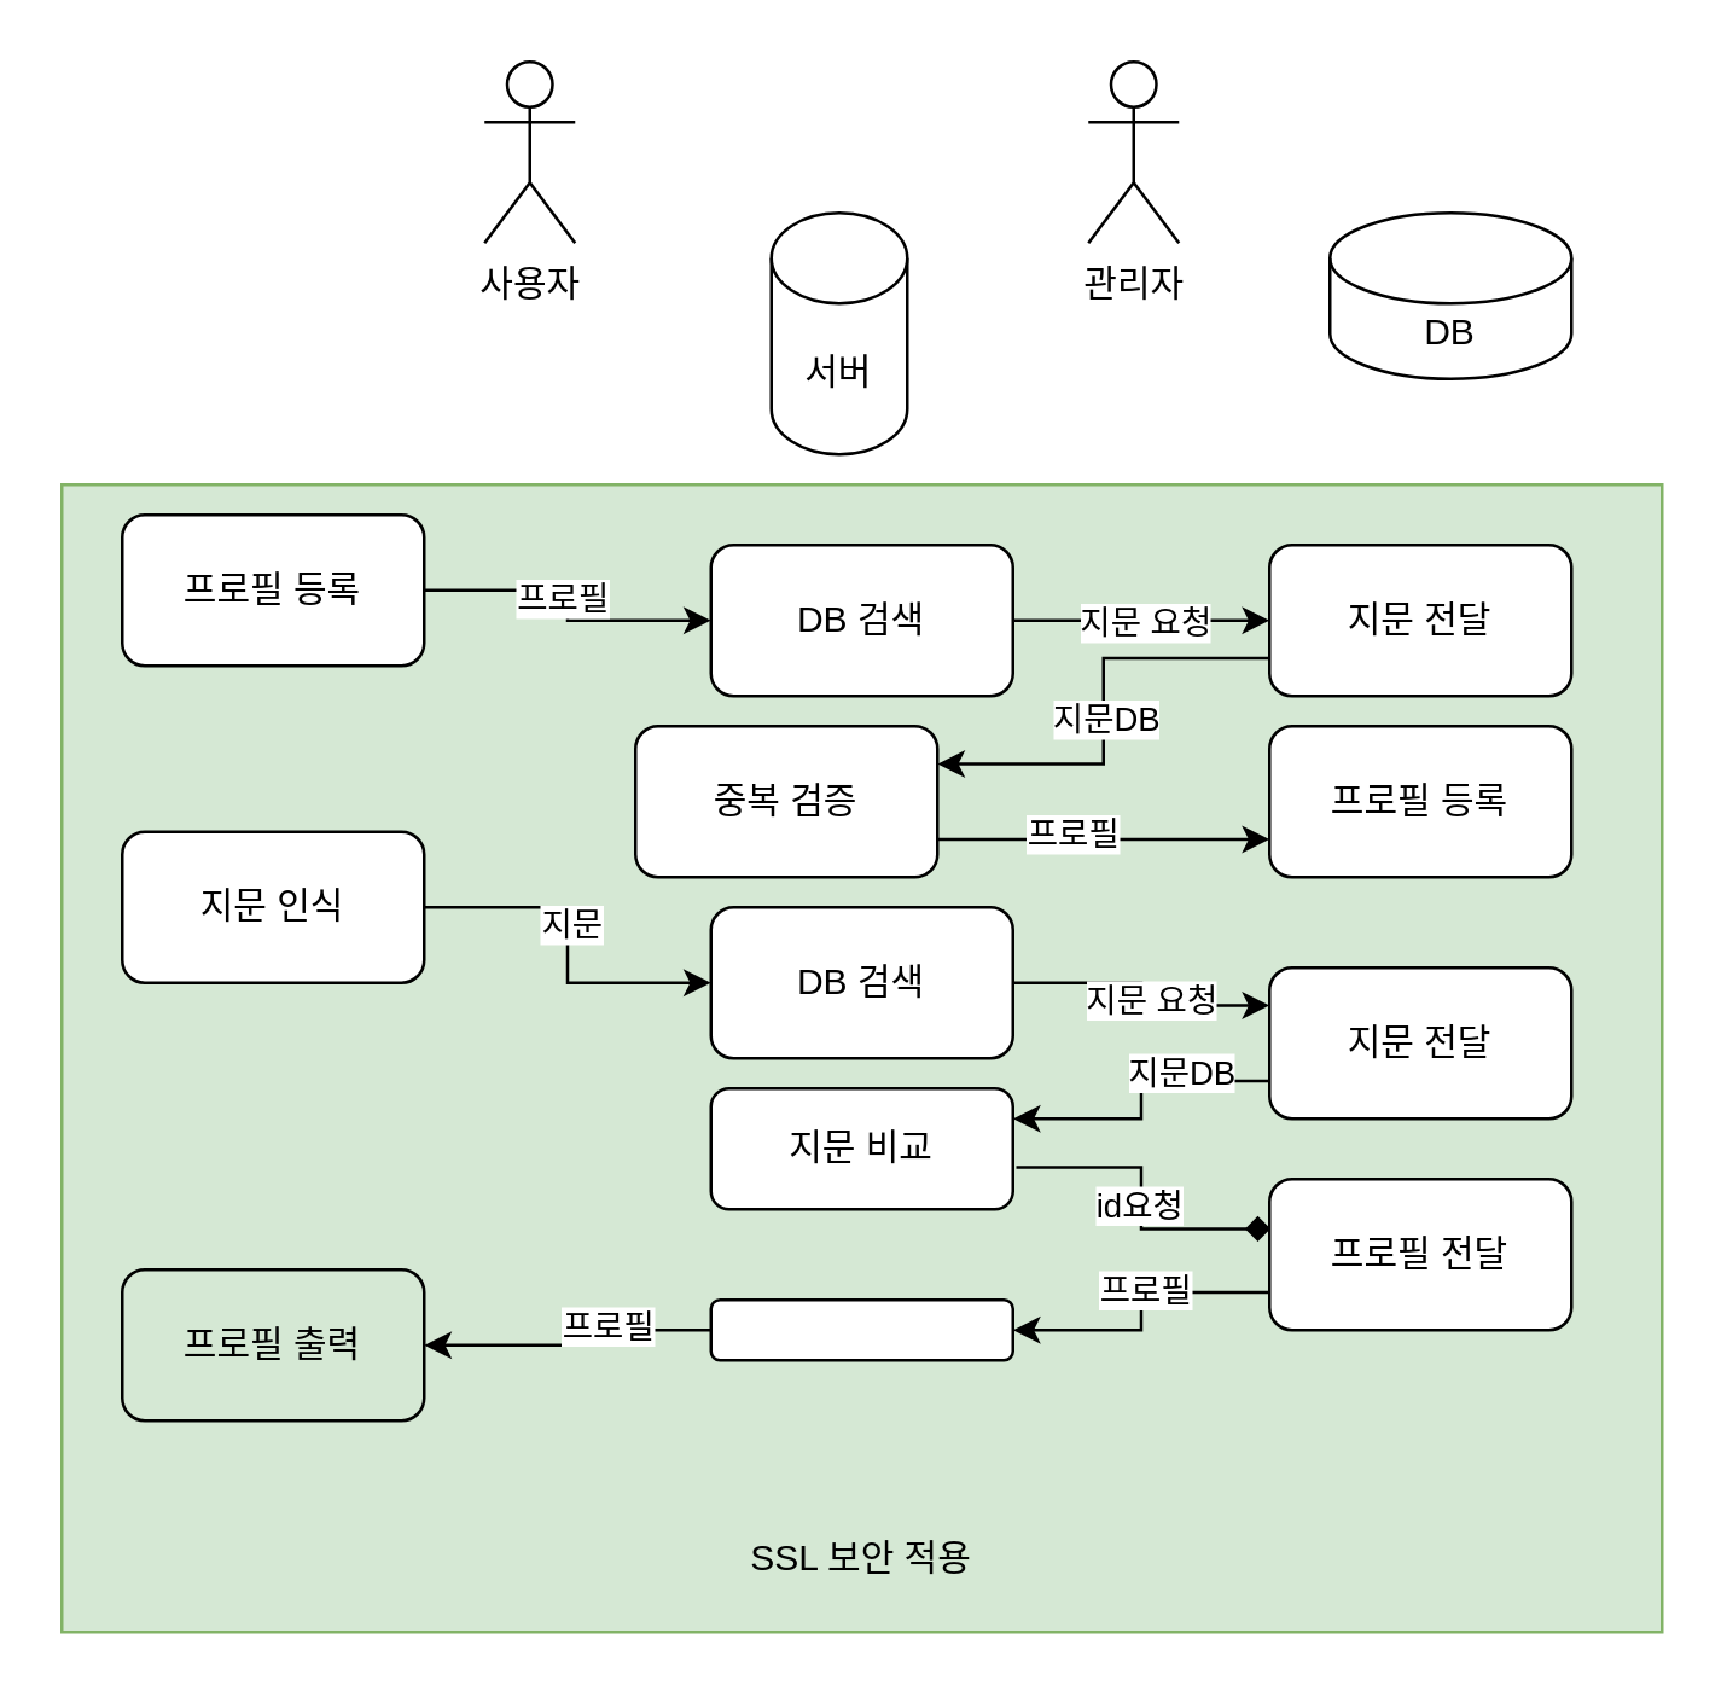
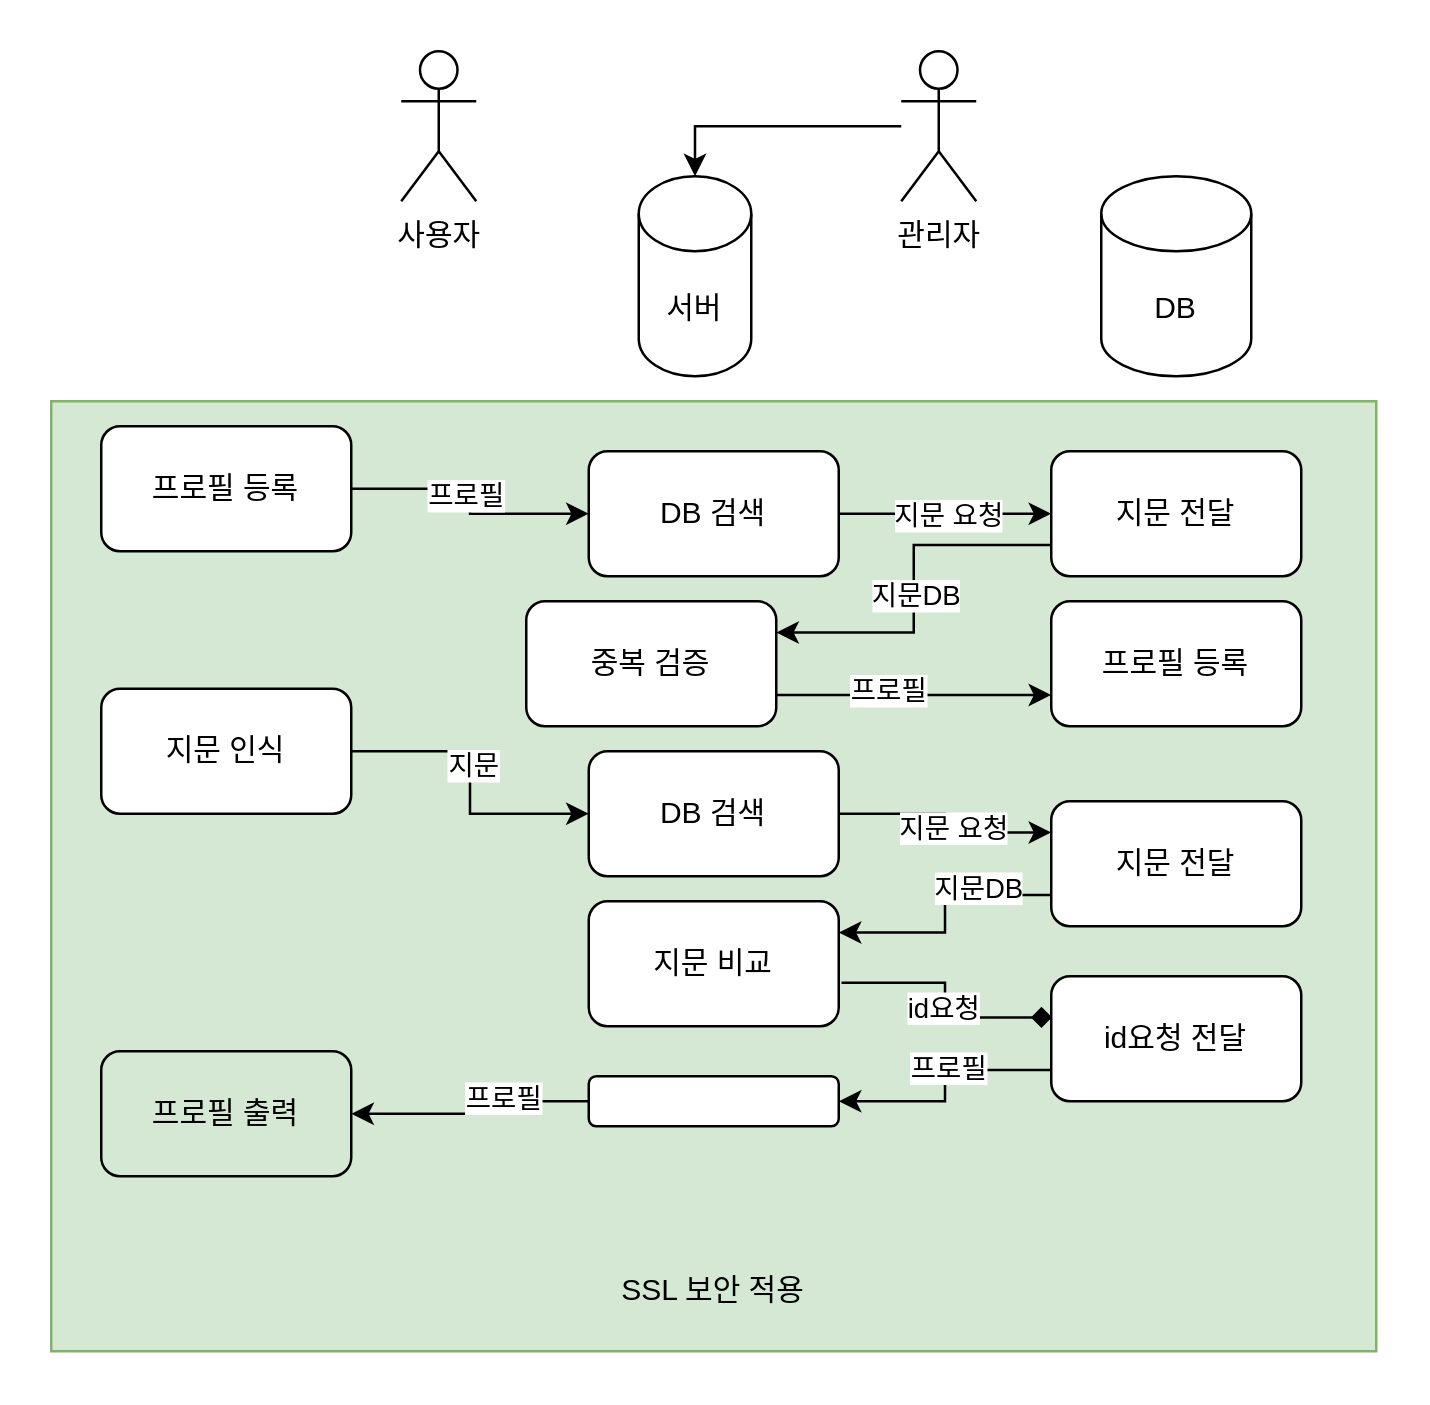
  <mxCell id="0" />
  <mxCell id="1" parent="0" />
  <mxCell id="2" value="&lt;br&gt;&lt;br&gt;&lt;br&gt;&lt;br&gt;&lt;br&gt;&lt;br&gt;&lt;br&gt;&lt;br&gt;&lt;br&gt;&lt;br&gt;&lt;br&gt;&lt;br&gt;&lt;br&gt;&lt;br&gt;&lt;br&gt;&lt;br&gt;&lt;br&gt;&lt;br&gt;&lt;br&gt;&lt;br&gt;&lt;br&gt;&lt;br&gt;&lt;br&gt;SSL 보안 적용" style="rounded=0;whiteSpace=wrap;html=1;fillColor=#d5e8d4;strokeColor=#82b366;" vertex="1" parent="1"><mxGeometry x="20" y="160" width="530" height="380" as="geometry" /></mxCell>
  <mxCell id="3" value="사용자" style="shape=umlActor;verticalLabelPosition=bottom;verticalAlign=top;html=1;outlineConnect=0;" vertex="1" parent="1"><mxGeometry x="160" y="20" width="30" height="60" as="geometry" /></mxCell>
  <mxCell id="4" value="관리자" style="shape=umlActor;verticalLabelPosition=bottom;verticalAlign=top;html=1;outlineConnect=0;" vertex="1" parent="1"><mxGeometry x="360" y="20" width="30" height="60" as="geometry" /></mxCell>
  <mxCell id="5" style="edgeStyle=orthogonalEdgeStyle;rounded=0;orthogonalLoop=1;jettySize=auto;html=1;" edge="1" parent="1" source="7" target="10"><mxGeometry relative="1" as="geometry" /></mxCell>
  <mxCell id="6" value="프로필" style="edgeLabel;html=1;align=center;verticalAlign=middle;resizable=0;points=[];" vertex="1" connectable="0" parent="5"><mxGeometry x="-0.138" y="-2" relative="1" as="geometry"><mxPoint as="offset" /></mxGeometry></mxCell>
  <mxCell id="7" value="프로필 등록" style="rounded=1;whiteSpace=wrap;html=1;" vertex="1" parent="1"><mxGeometry x="40" y="170" width="100" height="50" as="geometry" /></mxCell>
  <mxCell id="8" style="edgeStyle=orthogonalEdgeStyle;rounded=0;orthogonalLoop=1;jettySize=auto;html=1;entryX=0;entryY=0.5;entryDx=0;entryDy=0;" edge="1" parent="1" source="10" target="17"><mxGeometry relative="1" as="geometry" /></mxCell>
  <mxCell id="9" value="지문 요청" style="edgeLabel;html=1;align=center;verticalAlign=middle;resizable=0;points=[];" vertex="1" connectable="0" parent="8"><mxGeometry x="0.001" relative="1" as="geometry"><mxPoint as="offset" /></mxGeometry></mxCell>
  <mxCell id="10" value="DB 검색" style="rounded=1;whiteSpace=wrap;html=1;" vertex="1" parent="1"><mxGeometry x="235" y="180" width="100" height="50" as="geometry" /></mxCell>
  <mxCell id="11" style="edgeStyle=orthogonalEdgeStyle;rounded=0;orthogonalLoop=1;jettySize=auto;html=1;entryX=0;entryY=0.5;entryDx=0;entryDy=0;" edge="1" parent="1" source="13" target="24"><mxGeometry relative="1" as="geometry" /></mxCell>
  <mxCell id="12" value="지문" style="edgeLabel;html=1;align=center;verticalAlign=middle;resizable=0;points=[];" vertex="1" connectable="0" parent="11"><mxGeometry x="-0.117" y="1" relative="1" as="geometry"><mxPoint as="offset" /></mxGeometry></mxCell>
  <mxCell id="13" value="지문 인식" style="rounded=1;whiteSpace=wrap;html=1;" vertex="1" parent="1"><mxGeometry x="40" y="275" width="100" height="50" as="geometry" /></mxCell>
  <mxCell id="14" value="프로필 출력" style="rounded=1;whiteSpace=wrap;html=1;fillColor=#d5e8d4;" vertex="1" parent="1"><mxGeometry x="40" y="420" width="100" height="50" as="geometry" /></mxCell>
  <mxCell id="15" style="edgeStyle=orthogonalEdgeStyle;rounded=0;orthogonalLoop=1;jettySize=auto;html=1;entryX=1;entryY=0.25;entryDx=0;entryDy=0;exitX=0;exitY=0.75;exitDx=0;exitDy=0;" edge="1" parent="1" source="17" target="20"><mxGeometry relative="1" as="geometry" /></mxCell>
  <mxCell id="16" value="지문DB" style="edgeLabel;html=1;align=center;verticalAlign=middle;resizable=0;points=[];" vertex="1" connectable="0" parent="15"><mxGeometry x="0.037" relative="1" as="geometry"><mxPoint as="offset" /></mxGeometry></mxCell>
  <mxCell id="17" value="지문 전달" style="rounded=1;whiteSpace=wrap;html=1;" vertex="1" parent="1"><mxGeometry x="420" y="180" width="100" height="50" as="geometry" /></mxCell>
  <mxCell id="18" style="edgeStyle=orthogonalEdgeStyle;rounded=0;orthogonalLoop=1;jettySize=auto;html=1;entryX=0;entryY=0.75;entryDx=0;entryDy=0;exitX=1;exitY=0.75;exitDx=0;exitDy=0;" edge="1" parent="1" source="20" target="21"><mxGeometry relative="1" as="geometry" /></mxCell>
  <mxCell id="19" value="프로필" style="edgeLabel;html=1;align=center;verticalAlign=middle;resizable=0;points=[];" vertex="1" connectable="0" parent="18"><mxGeometry x="-0.194" y="2" relative="1" as="geometry"><mxPoint as="offset" /></mxGeometry></mxCell>
  <mxCell id="20" value="중복 검증" style="rounded=1;whiteSpace=wrap;html=1;" vertex="1" parent="1"><mxGeometry x="210" y="240" width="100" height="50" as="geometry" /></mxCell>
  <mxCell id="21" value="프로필 등록" style="rounded=1;whiteSpace=wrap;html=1;" vertex="1" parent="1"><mxGeometry x="420" y="240" width="100" height="50" as="geometry" /></mxCell>
  <mxCell id="22" style="edgeStyle=orthogonalEdgeStyle;rounded=0;orthogonalLoop=1;jettySize=auto;html=1;entryX=0;entryY=0.25;entryDx=0;entryDy=0;" edge="1" parent="1" source="24" target="27"><mxGeometry relative="1" as="geometry" /></mxCell>
  <mxCell id="23" value="지문 요청" style="edgeLabel;html=1;align=center;verticalAlign=middle;resizable=0;points=[];" vertex="1" connectable="0" parent="22"><mxGeometry x="0.156" y="2" relative="1" as="geometry"><mxPoint as="offset" /></mxGeometry></mxCell>
  <mxCell id="24" value="DB 검색" style="rounded=1;whiteSpace=wrap;html=1;" vertex="1" parent="1"><mxGeometry x="235" y="300" width="100" height="50" as="geometry" /></mxCell>
  <mxCell id="25" style="edgeStyle=orthogonalEdgeStyle;rounded=0;orthogonalLoop=1;jettySize=auto;html=1;exitX=0;exitY=0.75;exitDx=0;exitDy=0;entryX=1;entryY=0.25;entryDx=0;entryDy=0;" edge="1" parent="1" source="27" target="28"><mxGeometry relative="1" as="geometry" /></mxCell>
  <mxCell id="26" value="지문DB" style="edgeLabel;html=1;align=center;verticalAlign=middle;resizable=0;points=[];" vertex="1" connectable="0" parent="25"><mxGeometry x="-0.392" y="-3" relative="1" as="geometry"><mxPoint as="offset" /></mxGeometry></mxCell>
  <mxCell id="27" value="지문 전달" style="rounded=1;whiteSpace=wrap;html=1;" vertex="1" parent="1"><mxGeometry x="420" y="320" width="100" height="50" as="geometry" /></mxCell>
- <mxCell id="28" value="지문 비교" style="rounded=1;whiteSpace=wrap;html=1;" vertex="1" parent="1"><mxGeometry x="235" y="360" width="100" height="40" as="geometry" /></mxCell>
+ <mxCell id="28" value="지문 비교" style="rounded=1;whiteSpace=wrap;html=1;" vertex="1" parent="1"><mxGeometry x="235" y="360" width="100" height="50" as="geometry" /></mxCell>
  <mxCell id="29" style="edgeStyle=orthogonalEdgeStyle;rounded=0;orthogonalLoop=1;jettySize=auto;html=1;entryX=1;entryY=0.5;entryDx=0;entryDy=0;exitX=0;exitY=0.75;exitDx=0;exitDy=0;" edge="1" parent="1" source="31" target="36"><mxGeometry relative="1" as="geometry" /></mxCell>
  <mxCell id="30" value="프로필" style="edgeLabel;html=1;align=center;verticalAlign=middle;resizable=0;points=[];" vertex="1" connectable="0" parent="29"><mxGeometry x="-0.141" y="-1" relative="1" as="geometry"><mxPoint as="offset" /></mxGeometry></mxCell>
- <mxCell id="31" value="프로필 전달" style="rounded=1;whiteSpace=wrap;html=1;" vertex="1" parent="1"><mxGeometry x="420" y="390" width="100" height="50" as="geometry" /></mxCell>
+ <mxCell id="31" value="id요청 전달" style="rounded=1;whiteSpace=wrap;html=1;" vertex="1" parent="1"><mxGeometry x="420" y="390" width="100" height="50" as="geometry" /></mxCell>
  <mxCell id="32" style="edgeStyle=orthogonalEdgeStyle;rounded=0;orthogonalLoop=1;jettySize=auto;html=1;entryX=0.003;entryY=0.329;entryDx=0;entryDy=0;entryPerimeter=0;exitX=1.011;exitY=0.652;exitDx=0;exitDy=0;exitPerimeter=0;endArrow=diamond;" edge="1" parent="1" source="28" target="31"><mxGeometry relative="1" as="geometry" /></mxCell>
  <mxCell id="33" value="id요청" style="edgeLabel;html=1;align=center;verticalAlign=middle;resizable=0;points=[];" vertex="1" connectable="0" parent="32"><mxGeometry x="0.036" y="-1" relative="1" as="geometry"><mxPoint as="offset" /></mxGeometry></mxCell>
  <mxCell id="34" style="edgeStyle=orthogonalEdgeStyle;rounded=0;orthogonalLoop=1;jettySize=auto;html=1;exitX=0;exitY=0.5;exitDx=0;exitDy=0;entryX=1;entryY=0.5;entryDx=0;entryDy=0;" edge="1" parent="1" source="36" target="14"><mxGeometry relative="1" as="geometry" /></mxCell>
  <mxCell id="35" value="프로필" style="edgeLabel;html=1;align=center;verticalAlign=middle;resizable=0;points=[];" vertex="1" connectable="0" parent="34"><mxGeometry x="-0.292" y="-2" relative="1" as="geometry"><mxPoint as="offset" /></mxGeometry></mxCell>
  <mxCell id="36" value="" style="rounded=1;whiteSpace=wrap;html=1;" vertex="1" parent="1"><mxGeometry x="235" y="430" width="100" height="20" as="geometry" /></mxCell>
- <mxCell id="37" value="DB" style="shape=cylinder3;whiteSpace=wrap;html=1;boundedLbl=1;backgroundOutline=1;size=15;" vertex="1" parent="1"><mxGeometry x="440" y="70" width="80" height="55" as="geometry" /></mxCell>
+ <mxCell id="37" value="DB" style="shape=cylinder3;whiteSpace=wrap;html=1;boundedLbl=1;backgroundOutline=1;size=15;" vertex="1" parent="1"><mxGeometry x="440" y="70" width="60" height="80" as="geometry" /></mxCell>
  <mxCell id="38" value="서버" style="shape=cylinder3;whiteSpace=wrap;html=1;boundedLbl=1;backgroundOutline=1;size=15;" vertex="1" parent="1"><mxGeometry x="255" y="70" width="45" height="80" as="geometry" /></mxCell>
+ <mxCell id="39" style="edgeStyle=orthogonalEdgeStyle;rounded=0;orthogonalLoop=1;jettySize=auto;html=1;entryX=0.5;entryY=0;entryDx=0;entryDy=0;entryPerimeter=0;" edge="1" parent="1" source="4" target="38"><mxGeometry relative="1" as="geometry" /></mxCell>
